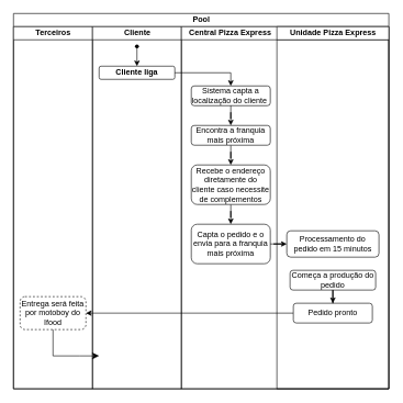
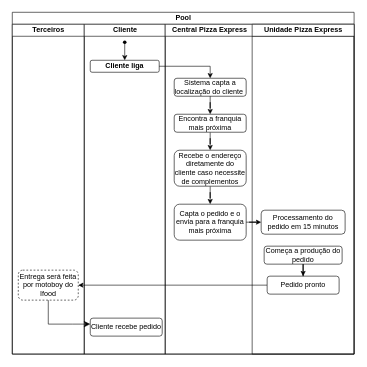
  <mxCell id="0" />
  <mxCell id="1" parent="0" />
  <mxCell id="2" value="Pool" style="swimlane;childLayout=stackLayout;resizeParent=1;resizeParentMax=0;startSize=20;html=1;" vertex="1" parent="1"><mxGeometry x="20" y="20" width="570" height="570" as="geometry" /></mxCell>
  <mxCell id="3" value="Terceiros" style="swimlane;startSize=20;html=1;" vertex="1" parent="2"><mxGeometry y="20" width="120" height="550" as="geometry"><mxRectangle y="20" width="40" height="460" as="alternateBounds" /></mxGeometry></mxCell>
  <mxCell id="4" value="Entrega será feita por motoboy do Ifood" style="rounded=1;whiteSpace=wrap;html=1;dashed=1;" vertex="1" parent="3"><mxGeometry x="10" y="410" width="100" height="50" as="geometry" /></mxCell>
  <mxCell id="5" value="" style="edgeStyle=segmentEdgeStyle;endArrow=classic;html=1;curved=0;rounded=0;endSize=8;startSize=8;exitX=0.5;exitY=1;exitDx=0;exitDy=0;" edge="1" parent="3" source="4"><mxGeometry width="50" height="50" relative="1" as="geometry"><mxPoint x="50" y="510" as="sourcePoint" /><mxPoint x="130" y="500" as="targetPoint" /><Array as="points"><mxPoint x="60" y="500" /><mxPoint x="100" y="500" /></Array></mxGeometry></mxCell>
  <mxCell id="6" value="Cliente" style="swimlane;startSize=20;html=1;" vertex="1" parent="2"><mxGeometry x="120" y="20" width="135" height="550" as="geometry" /></mxCell>
  <mxCell id="7" style="edgeStyle=orthogonalEdgeStyle;rounded=0;orthogonalLoop=1;jettySize=auto;html=1;entryX=0.5;entryY=0;entryDx=0;entryDy=0;" edge="1" parent="6" source="8" target="9"><mxGeometry relative="1" as="geometry" /></mxCell>
  <mxCell id="8" value="" style="shape=waypoint;sketch=0;fillStyle=solid;size=6;pointerEvents=1;points=[];fillColor=none;resizable=0;rotatable=0;perimeter=centerPerimeter;snapToPoint=1;fontStyle=1;verticalAlign=middle;fontSize=20;labelBackgroundColor=none;" vertex="1" parent="6"><mxGeometry x="57.5" y="20" width="20" height="20" as="geometry" /></mxCell>
  <mxCell id="9" value="Cliente liga" style="rounded=1;whiteSpace=wrap;html=1;fontStyle=1" vertex="1" parent="6"><mxGeometry x="10" y="60" width="115" height="20" as="geometry" /></mxCell>
+ <mxCell id="10" value="Cliente recebe pedido" style="rounded=1;whiteSpace=wrap;html=1;" vertex="1" parent="6"><mxGeometry x="10" y="490" width="120" height="30" as="geometry" /></mxCell>
  <mxCell id="11" value="&amp;nbsp; &amp;nbsp;Central Pizza Express" style="swimlane;startSize=20;html=1;align=left;" vertex="1" parent="2"><mxGeometry x="255" y="20" width="315" height="550" as="geometry"><mxRectangle x="255.0" y="20" width="40" height="460" as="alternateBounds" /></mxGeometry></mxCell>
  <mxCell id="12" value="Sistema capta a localização do cliente&amp;nbsp;" style="rounded=1;whiteSpace=wrap;html=1;" vertex="1" parent="11"><mxGeometry x="15" y="90" width="120" height="30" as="geometry" /></mxCell>
  <mxCell id="13" style="edgeStyle=orthogonalEdgeStyle;rounded=0;orthogonalLoop=1;jettySize=auto;html=1;entryX=0.5;entryY=0;entryDx=0;entryDy=0;" edge="1" parent="11" source="14" target="17"><mxGeometry relative="1" as="geometry" /></mxCell>
  <mxCell id="14" value="Encontra a franquia mais próxima" style="rounded=1;whiteSpace=wrap;html=1;" vertex="1" parent="11"><mxGeometry x="15" y="150" width="120" height="30" as="geometry" /></mxCell>
  <mxCell id="15" style="edgeStyle=orthogonalEdgeStyle;rounded=0;orthogonalLoop=1;jettySize=auto;html=1;" edge="1" parent="11" source="12" target="14"><mxGeometry relative="1" as="geometry"><mxPoint x="-37.5" y="170" as="targetPoint" /></mxGeometry></mxCell>
  <mxCell id="16" style="edgeStyle=orthogonalEdgeStyle;rounded=0;orthogonalLoop=1;jettySize=auto;html=1;entryX=0.5;entryY=0;entryDx=0;entryDy=0;" edge="1" parent="11" source="17" target="18"><mxGeometry relative="1" as="geometry" /></mxCell>
  <mxCell id="17" value="Recebe o endereço diretamente do cliente caso necessite de complementos" style="rounded=1;whiteSpace=wrap;html=1;" vertex="1" parent="11"><mxGeometry x="15" y="210" width="120" height="60" as="geometry" /></mxCell>
  <mxCell id="18" value="Capta o pedido e o envia para a franquia mais próxima" style="rounded=1;whiteSpace=wrap;html=1;" vertex="1" parent="11"><mxGeometry x="15" y="300" width="120" height="60" as="geometry" /></mxCell>
  <mxCell id="19" style="edgeStyle=orthogonalEdgeStyle;rounded=0;orthogonalLoop=1;jettySize=auto;html=1;entryX=0.5;entryY=0;entryDx=0;entryDy=0;" edge="1" parent="2" source="9" target="12"><mxGeometry relative="1" as="geometry" /></mxCell>
  <mxCell id="20" value="Unidade Pizza Express" style="swimlane;startSize=20;html=1;" vertex="1" parent="1"><mxGeometry x="420" y="40" width="170" height="550" as="geometry" /></mxCell>
  <mxCell id="21" value="Processamento do pedido em 15 minutos" style="rounded=1;whiteSpace=wrap;html=1;" vertex="1" parent="20"><mxGeometry x="15" y="310" width="140" height="40" as="geometry" /></mxCell>
  <mxCell id="22" value="Começa a produção do pedido" style="rounded=1;whiteSpace=wrap;html=1;" vertex="1" parent="20"><mxGeometry x="20" y="370" width="130" height="30" as="geometry" /></mxCell>
  <mxCell id="23" style="edgeStyle=orthogonalEdgeStyle;rounded=0;orthogonalLoop=1;jettySize=auto;html=1;entryX=0;entryY=0.5;entryDx=0;entryDy=0;" edge="1" parent="1" source="18" target="21"><mxGeometry relative="1" as="geometry" /></mxCell>
  <mxCell id="24" style="edgeStyle=orthogonalEdgeStyle;rounded=0;orthogonalLoop=1;jettySize=auto;html=1;" edge="1" parent="1" source="25" target="4"><mxGeometry relative="1" as="geometry"><mxPoint x="130" y="475" as="targetPoint" /></mxGeometry></mxCell>
  <mxCell id="25" value="Pedido pronto" style="rounded=1;whiteSpace=wrap;html=1;" vertex="1" parent="1"><mxGeometry x="445" y="460" width="120" height="30" as="geometry" /></mxCell>
  <mxCell id="26" style="edgeStyle=orthogonalEdgeStyle;rounded=0;orthogonalLoop=1;jettySize=auto;html=1;" edge="1" parent="1" source="22" target="25"><mxGeometry relative="1" as="geometry"><mxPoint x="505" y="460" as="targetPoint" /></mxGeometry></mxCell>
